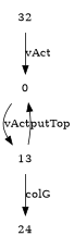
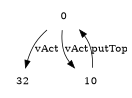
  digraph {
    node [shape=plaintext]
    32
    0
-   10 [label=13]
-   24
-   32 -> 0 [label=vAct]
+   10
+   0 -> 32 [label=vAct]
    0 -> 10 [label=vAct]
    10 -> 0 [label=putTop]
-   10 -> 24 [label=colG]
  }
